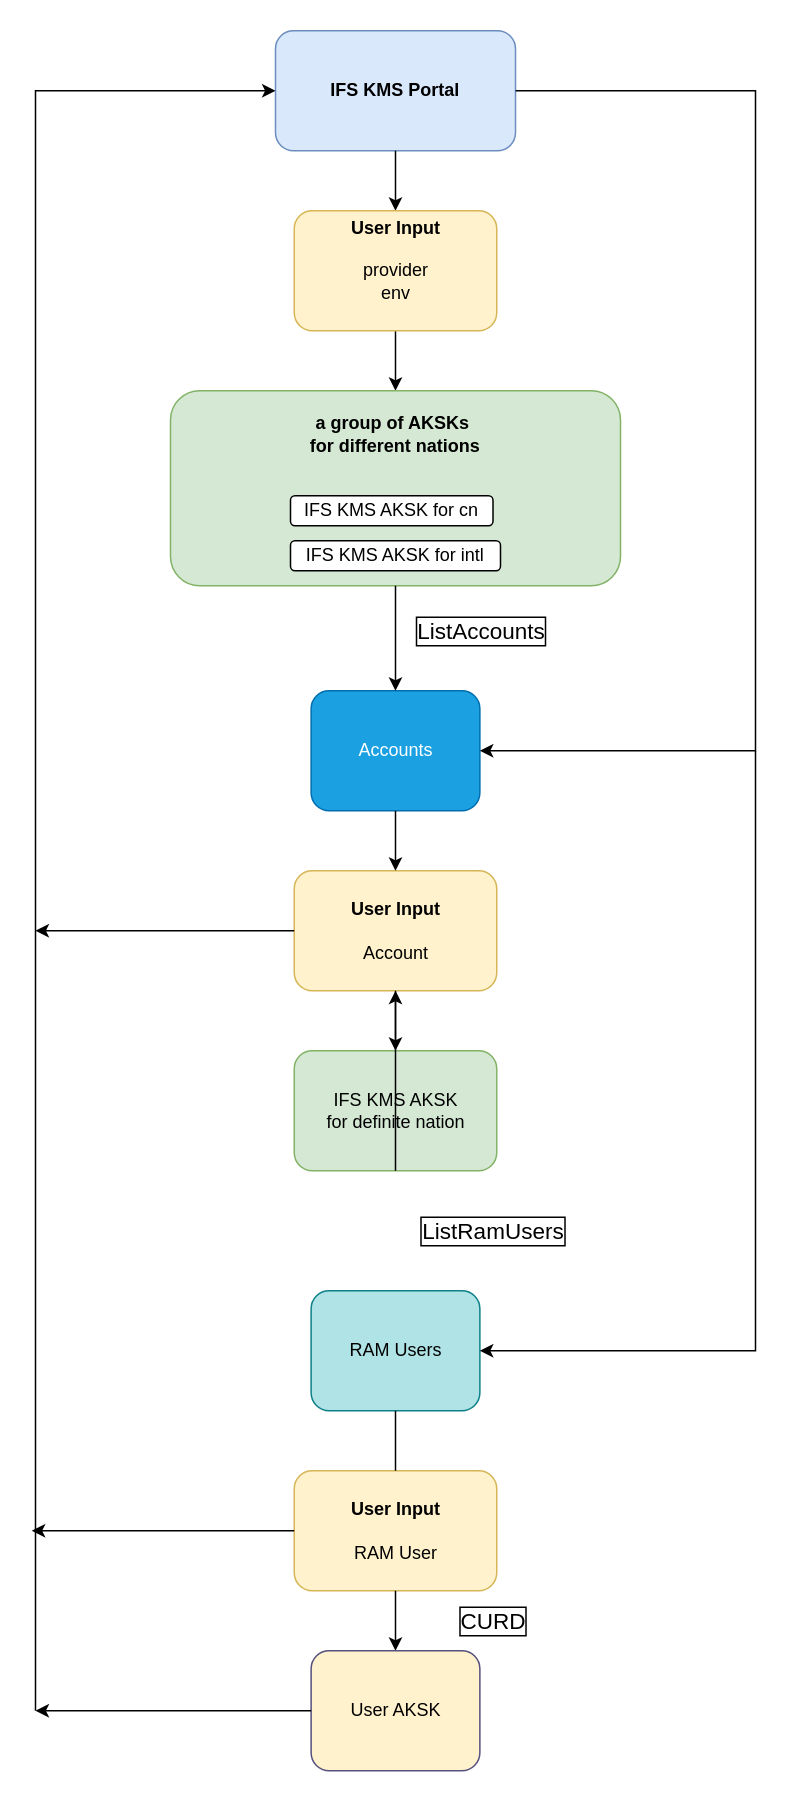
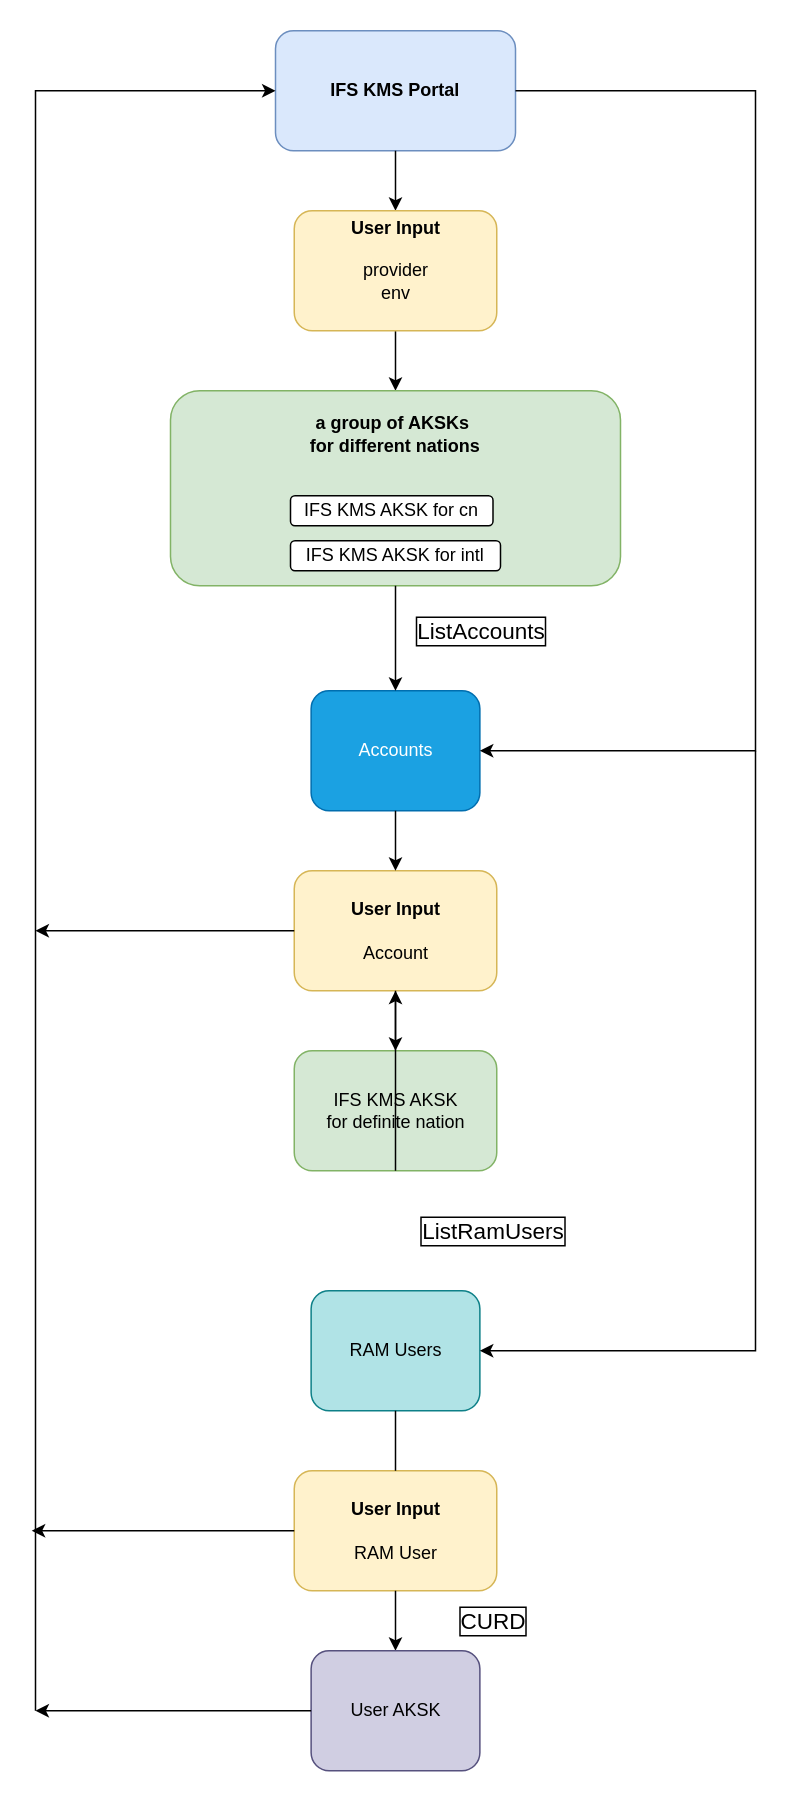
  <mxCell id="0" />
  <mxCell id="1" parent="0" />
  <mxCell id="2" value="&lt;div&gt;&lt;br&gt;&lt;/div&gt;&lt;b&gt;IFS KMS Portal&lt;/b&gt;&lt;div&gt;&lt;br&gt;&lt;/div&gt;" style="rounded=1;whiteSpace=wrap;html=1;fillColor=#dae8fc;strokeColor=#6c8ebf;" parent="1" vertex="1"><mxGeometry x="183" y="20" width="160" height="80" as="geometry" /></mxCell>
  <mxCell id="3" value="" style="endArrow=classic;html=1;rounded=0;exitX=0.5;exitY=1;exitDx=0;exitDy=0;" parent="1" source="2" edge="1"><mxGeometry width="50" height="50" relative="1" as="geometry"><mxPoint x="443" y="190" as="sourcePoint" /><mxPoint x="263" y="140" as="targetPoint" /></mxGeometry></mxCell>
  <mxCell id="4" style="edgeStyle=orthogonalEdgeStyle;rounded=0;orthogonalLoop=1;jettySize=auto;html=1;" parent="1" source="5" edge="1"><mxGeometry relative="1" as="geometry"><mxPoint x="263" y="260" as="targetPoint" /></mxGeometry></mxCell>
  <mxCell id="5" value="&lt;div&gt;&lt;span style=&quot;background-color: initial;&quot;&gt;&lt;br&gt;&lt;/span&gt;&lt;/div&gt;&lt;div&gt;&lt;span style=&quot;background-color: initial;&quot;&gt;&lt;br&gt;&lt;/span&gt;&lt;/div&gt;&lt;div&gt;&lt;span style=&quot;background-color: initial;&quot;&gt;&lt;b&gt;User Input&lt;/b&gt;&lt;/span&gt;&lt;br&gt;&lt;/div&gt;&lt;div&gt;&lt;span style=&quot;background-color: initial;&quot;&gt;&lt;br&gt;&lt;/span&gt;&lt;/div&gt;&lt;div&gt;provider&lt;/div&gt;&lt;div&gt;env&lt;/div&gt;&lt;div&gt;&lt;br&gt;&lt;div&gt;&lt;br&gt;&lt;/div&gt;&lt;div&gt;&lt;br&gt;&lt;/div&gt;&lt;/div&gt;" style="rounded=1;whiteSpace=wrap;html=1;fillColor=#fff2cc;strokeColor=#d6b656;" parent="1" vertex="1"><mxGeometry x="195.5" y="140" width="135" height="80" as="geometry" /></mxCell>
  <mxCell id="6" value="&lt;b&gt;a group of AKSKs&amp;nbsp;&lt;/b&gt;&lt;div&gt;&lt;b&gt;for different nations&lt;/b&gt;&lt;/div&gt;&lt;div&gt;&lt;br&gt;&lt;/div&gt;&lt;div&gt;&lt;br&gt;&lt;/div&gt;&lt;div&gt;&lt;br&gt;&lt;/div&gt;&lt;div&gt;&lt;div&gt;&lt;br&gt;&lt;/div&gt;&lt;div&gt;&lt;br&gt;&lt;/div&gt;&lt;/div&gt;" style="rounded=1;whiteSpace=wrap;html=1;fillColor=#d5e8d4;strokeColor=#82b366;" parent="1" vertex="1"><mxGeometry x="113" y="260" width="300" height="130" as="geometry" /></mxCell>
  <mxCell id="7" value="Accounts" style="rounded=1;whiteSpace=wrap;html=1;fillColor=#1ba1e2;fontColor=#ffffff;strokeColor=#006EAF;" parent="1" vertex="1"><mxGeometry x="206.75" y="460" width="112.5" height="80" as="geometry" /></mxCell>
  <mxCell id="8" value="" style="endArrow=classic;html=1;rounded=0;entryX=0.5;entryY=0;entryDx=0;entryDy=0;exitX=0.5;exitY=1;exitDx=0;exitDy=0;" parent="1" source="6" target="7" edge="1"><mxGeometry width="50" height="50" relative="1" as="geometry"><mxPoint x="263" y="370" as="sourcePoint" /><mxPoint x="273" y="150" as="targetPoint" /></mxGeometry></mxCell>
  <mxCell id="9" value="&lt;font style=&quot;font-size: 15px;&quot;&gt;ListAccounts&lt;/font&gt;" style="text;html=1;align=center;verticalAlign=middle;whiteSpace=wrap;rounded=0;labelBorderColor=default;" parent="1" vertex="1"><mxGeometry x="253" y="400" width="135" height="40" as="geometry" /></mxCell>
  <mxCell id="10" value="&lt;div&gt;&lt;span style=&quot;background-color: initial;&quot;&gt;&lt;br&gt;&lt;/span&gt;&lt;/div&gt;&lt;div&gt;&lt;span style=&quot;background-color: initial;&quot;&gt;&lt;br&gt;&lt;/span&gt;&lt;/div&gt;&lt;div&gt;&lt;span style=&quot;background-color: initial;&quot;&gt;&lt;b&gt;User Input&lt;/b&gt;&lt;/span&gt;&lt;br&gt;&lt;/div&gt;&lt;div&gt;&lt;span style=&quot;background-color: initial;&quot;&gt;&lt;br&gt;&lt;/span&gt;&lt;/div&gt;&lt;div&gt;Account&lt;/div&gt;&lt;div&gt;&lt;div&gt;&lt;br&gt;&lt;/div&gt;&lt;div&gt;&lt;br&gt;&lt;/div&gt;&lt;/div&gt;" style="rounded=1;whiteSpace=wrap;html=1;fillColor=#fff2cc;strokeColor=#d6b656;" parent="1" vertex="1"><mxGeometry x="195.5" y="580" width="135" height="80" as="geometry" /></mxCell>
  <mxCell id="11" value="" style="endArrow=classic;html=1;rounded=0;exitX=1;exitY=0.5;exitDx=0;exitDy=0;entryX=1;entryY=0.5;entryDx=0;entryDy=0;" parent="1" source="2" target="7" edge="1"><mxGeometry width="50" height="50" relative="1" as="geometry"><mxPoint x="303" y="300" as="sourcePoint" /><mxPoint x="583" y="460" as="targetPoint" /><Array as="points"><mxPoint x="503" y="60" /><mxPoint x="503" y="340" /><mxPoint x="503" y="500" /></Array></mxGeometry></mxCell>
  <mxCell id="12" value="" style="endArrow=classic;html=1;rounded=0;exitX=0.5;exitY=1;exitDx=0;exitDy=0;entryX=0.5;entryY=0;entryDx=0;entryDy=0;" parent="1" source="7" target="10" edge="1"><mxGeometry width="50" height="50" relative="1" as="geometry"><mxPoint x="273" y="350" as="sourcePoint" /><mxPoint x="273" y="430" as="targetPoint" /></mxGeometry></mxCell>
  <mxCell id="13" value="" style="endArrow=classic;html=1;rounded=0;exitX=0.5;exitY=1;exitDx=0;exitDy=0;" parent="1" source="10" edge="1"><mxGeometry width="50" height="50" relative="1" as="geometry"><mxPoint x="303" y="510" as="sourcePoint" /><mxPoint x="263" y="700" as="targetPoint" /></mxGeometry></mxCell>
  <mxCell id="14" value="RAM Users" style="rounded=1;whiteSpace=wrap;html=1;fillColor=#b0e3e6;strokeColor=#0e8088;" parent="1" vertex="1"><mxGeometry x="206.75" y="860" width="112.5" height="80" as="geometry" /></mxCell>
  <mxCell id="15" value="&lt;div&gt;&lt;span style=&quot;background-color: initial;&quot;&gt;&lt;br&gt;&lt;/span&gt;&lt;/div&gt;&lt;div&gt;&lt;span style=&quot;background-color: initial;&quot;&gt;&lt;br&gt;&lt;/span&gt;&lt;/div&gt;&lt;div&gt;&lt;span style=&quot;background-color: initial;&quot;&gt;&lt;b&gt;User Input&lt;/b&gt;&lt;/span&gt;&lt;br&gt;&lt;/div&gt;&lt;div&gt;&lt;span style=&quot;background-color: initial;&quot;&gt;&lt;br&gt;&lt;/span&gt;&lt;/div&gt;&lt;div&gt;RAM User&lt;/div&gt;&lt;div&gt;&lt;div&gt;&lt;br&gt;&lt;/div&gt;&lt;div&gt;&lt;br&gt;&lt;/div&gt;&lt;/div&gt;" style="rounded=1;whiteSpace=wrap;html=1;fillColor=#fff2cc;strokeColor=#d6b656;" parent="1" vertex="1"><mxGeometry x="195.5" y="980" width="135" height="80" as="geometry" /></mxCell>
  <mxCell id="16" value="" style="endArrow=none;html=1;rounded=0;exitX=0.5;exitY=1;exitDx=0;exitDy=0;entryX=0.5;entryY=0;entryDx=0;entryDy=0;" parent="1" source="14" target="15" edge="1"><mxGeometry width="50" height="50" relative="1" as="geometry"><mxPoint x="303" y="740" as="sourcePoint" /><mxPoint x="353" y="690" as="targetPoint" /></mxGeometry></mxCell>
  <mxCell id="17" value="" style="endArrow=classic;html=1;rounded=0;exitX=0.5;exitY=1;exitDx=0;exitDy=0;entryX=0.5;entryY=0;entryDx=0;entryDy=0;" parent="1" source="15" target="18" edge="1"><mxGeometry width="50" height="50" relative="1" as="geometry"><mxPoint x="303" y="740" as="sourcePoint" /><mxPoint x="263" y="940" as="targetPoint" /></mxGeometry></mxCell>
- <mxCell id="18" value="User AKSK" style="rounded=1;whiteSpace=wrap;html=1;fillColor=#fff2cc;strokeColor=#56517e;" parent="1" vertex="1"><mxGeometry x="206.75" y="1100" width="112.5" height="80" as="geometry" /></mxCell>
+ <mxCell id="18" value="User AKSK" style="rounded=1;whiteSpace=wrap;html=1;fillColor=#d0cee2;strokeColor=#56517e;" parent="1" vertex="1"><mxGeometry x="206.75" y="1100" width="112.5" height="80" as="geometry" /></mxCell>
  <mxCell id="19" value="&lt;font style=&quot;font-size: 15px;&quot;&gt;CURD&lt;/font&gt;" style="text;html=1;align=center;verticalAlign=middle;whiteSpace=wrap;rounded=0;labelBorderColor=default;" parent="1" vertex="1"><mxGeometry x="261" y="1060" width="135" height="40" as="geometry" /></mxCell>
  <mxCell id="20" value="" style="endArrow=classic;html=1;rounded=0;entryX=0;entryY=0.5;entryDx=0;entryDy=0;" parent="1" target="2" edge="1"><mxGeometry width="50" height="50" relative="1" as="geometry"><mxPoint x="23" y="1140" as="sourcePoint" /><mxPoint x="593" y="740" as="targetPoint" /><Array as="points"><mxPoint x="23" y="1140" /><mxPoint x="23" y="760" /><mxPoint x="23" y="60" /></Array></mxGeometry></mxCell>
  <mxCell id="21" value="" style="endArrow=classic;html=1;rounded=0;exitX=0;exitY=0.5;exitDx=0;exitDy=0;" parent="1" source="10" edge="1"><mxGeometry width="50" height="50" relative="1" as="geometry"><mxPoint x="543" y="420" as="sourcePoint" /><mxPoint x="23" y="620" as="targetPoint" /></mxGeometry></mxCell>
  <mxCell id="22" value="" style="endArrow=classic;html=1;rounded=0;exitX=0;exitY=0.5;exitDx=0;exitDy=0;" parent="1" source="15" edge="1"><mxGeometry width="50" height="50" relative="1" as="geometry"><mxPoint x="193" y="1060" as="sourcePoint" /><mxPoint x="20.5" y="1020" as="targetPoint" /></mxGeometry></mxCell>
  <mxCell id="23" value="IFS KMS AKSK for cn" style="rounded=1;whiteSpace=wrap;html=1;" vertex="1" parent="1"><mxGeometry x="193" y="330" width="135" height="20" as="geometry" /></mxCell>
  <mxCell id="24" value="IFS KMS AKSK for intl" style="rounded=1;whiteSpace=wrap;html=1;" vertex="1" parent="1"><mxGeometry x="193" y="360" width="140" height="20" as="geometry" /></mxCell>
  <mxCell id="25" value="&lt;div&gt;&lt;span style=&quot;background-color: initial;&quot;&gt;&lt;br&gt;&lt;/span&gt;&lt;/div&gt;&lt;div&gt;&lt;br&gt;&lt;/div&gt;&lt;div&gt;IFS KMS AKSK&lt;/div&gt;&lt;div&gt;for definite nation&lt;/div&gt;&lt;div&gt;&lt;div&gt;&lt;br&gt;&lt;/div&gt;&lt;div&gt;&lt;br&gt;&lt;/div&gt;&lt;/div&gt;" style="rounded=1;whiteSpace=wrap;html=1;fillColor=#d5e8d4;strokeColor=#82b366;" vertex="1" parent="1"><mxGeometry x="195.5" y="700" width="135" height="80" as="geometry" /></mxCell>
  <mxCell id="26" value="" style="endArrow=classic;html=1;rounded=0;exitX=0.5;exitY=1;exitDx=0;exitDy=0;" edge="1" parent="1" source="25" target="10"><mxGeometry width="50" height="50" relative="1" as="geometry"><mxPoint x="303" y="670" as="sourcePoint" /><mxPoint x="353" y="620" as="targetPoint" /></mxGeometry></mxCell>
  <mxCell id="27" value="" style="endArrow=classic;html=1;rounded=0;entryX=1;entryY=0.5;entryDx=0;entryDy=0;" edge="1" parent="1" target="14"><mxGeometry width="50" height="50" relative="1" as="geometry"><mxPoint x="503" y="500" as="sourcePoint" /><mxPoint x="353" y="950" as="targetPoint" /><Array as="points"><mxPoint x="503" y="900" /></Array></mxGeometry></mxCell>
  <mxCell id="28" value="" style="endArrow=classic;html=1;rounded=0;exitX=0;exitY=0.5;exitDx=0;exitDy=0;" edge="1" parent="1" source="18"><mxGeometry width="50" height="50" relative="1" as="geometry"><mxPoint x="303" y="1030" as="sourcePoint" /><mxPoint x="23" y="1140" as="targetPoint" /></mxGeometry></mxCell>
  <mxCell id="29" value="&lt;font style=&quot;font-size: 15px;&quot;&gt;ListRamUsers&lt;/font&gt;" style="text;html=1;align=center;verticalAlign=middle;whiteSpace=wrap;rounded=0;labelBorderColor=default;" vertex="1" parent="1"><mxGeometry x="261" y="800" width="135" height="40" as="geometry" /></mxCell>
